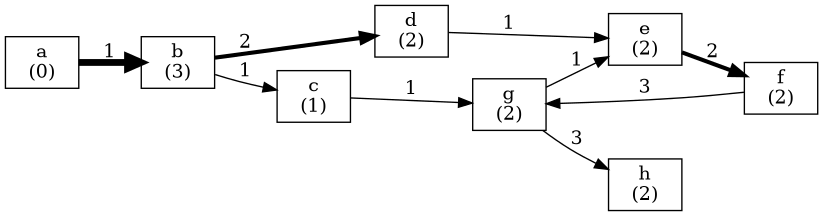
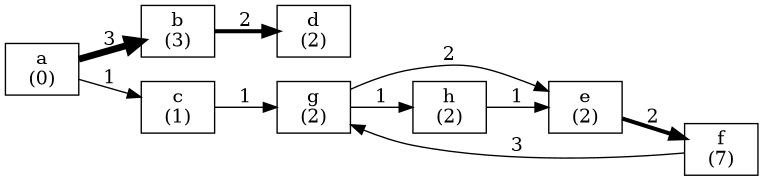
  digraph {
    rankdir=LR
    node [shape=box]
    edge [penwidth=1.0]
    n1 [label="a\n(0)"]
    n2 [label="b\n(3)"]
    n3 [label="c\n(1)"]
    n4 [label="d\n(2)"]
    n5 [label="g\n(2)"]
    n6 [label="e\n(2)"]
-   n7 [label="f\n(2)"]
+   n7 [label="f\n(7)"]
    n8 [label="h\n(2)"]
-   n1 -> n2 [label=1 penwidth=5.0]
-   n2 -> n3 [label=1]
+   n1 -> n2 [label=3 penwidth=5.0]
+   n1 -> n3 [label=1]
    n2 -> n4 [label=2 penwidth=3.0]
    n3 -> n5 [label=1]
-   n4 -> n6 [label=1]
-   n5 -> n6 [label=1]
-   n5 -> n8 [label=3]
+   n8 -> n6 [label=1]
+   n5 -> n6 [label=2]
+   n5 -> n8 [label=1]
    n6 -> n7 [label=2 penwidth=3.0]
    n7 -> n5 [label=3]
  }
